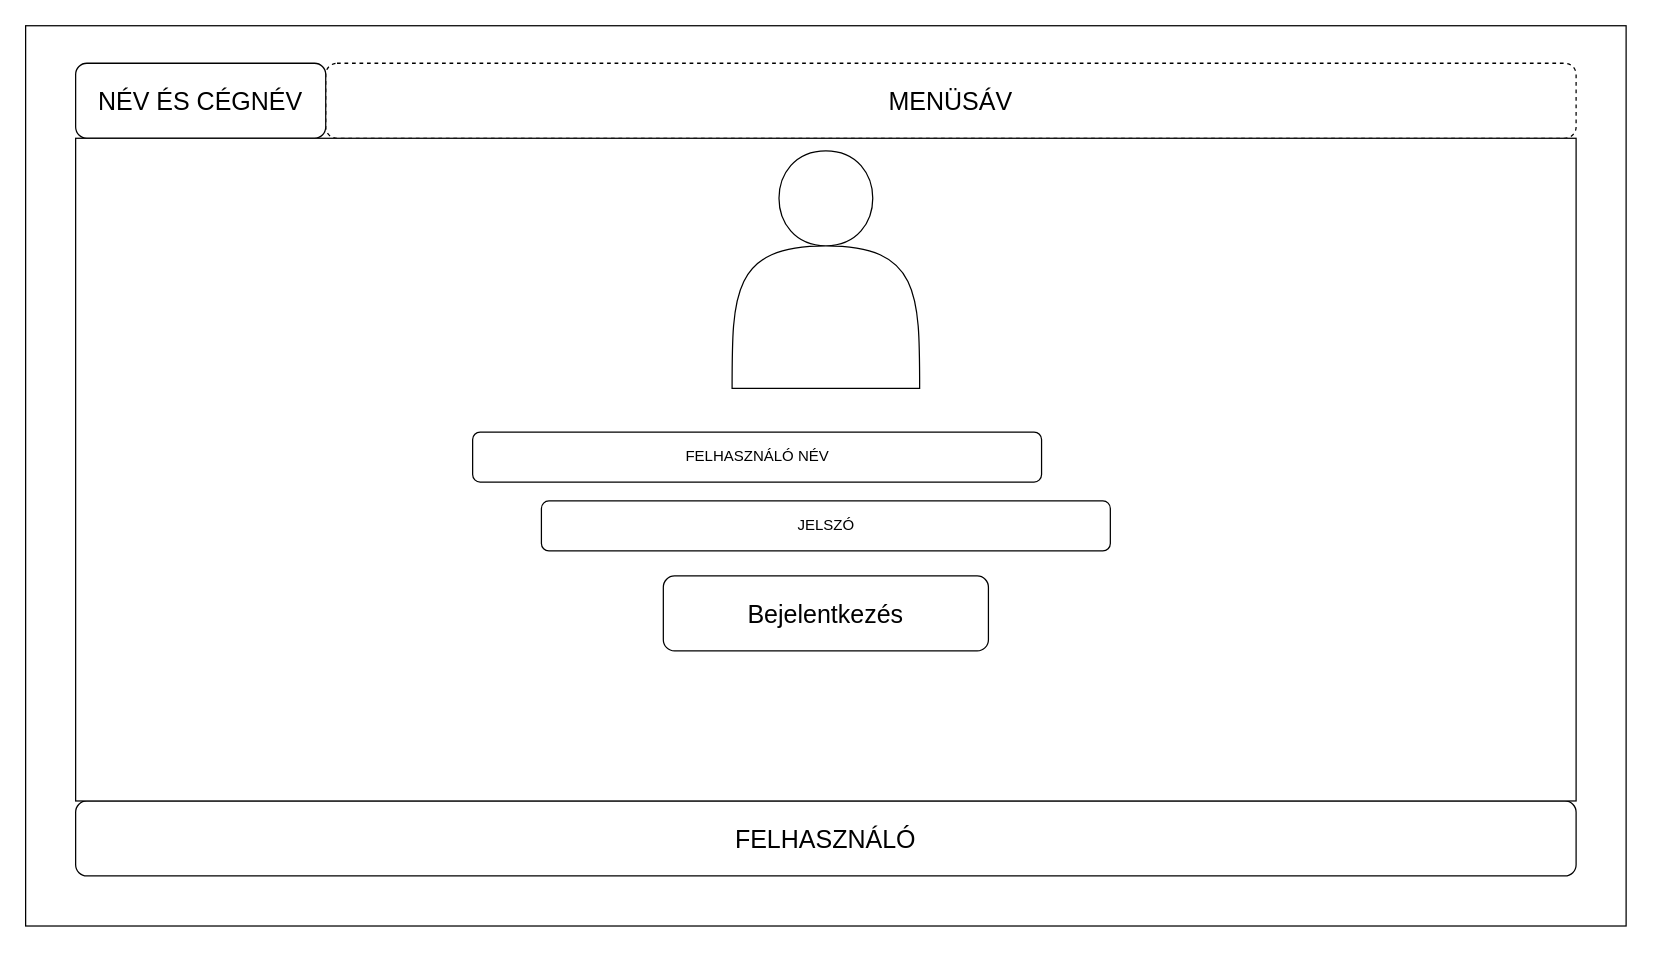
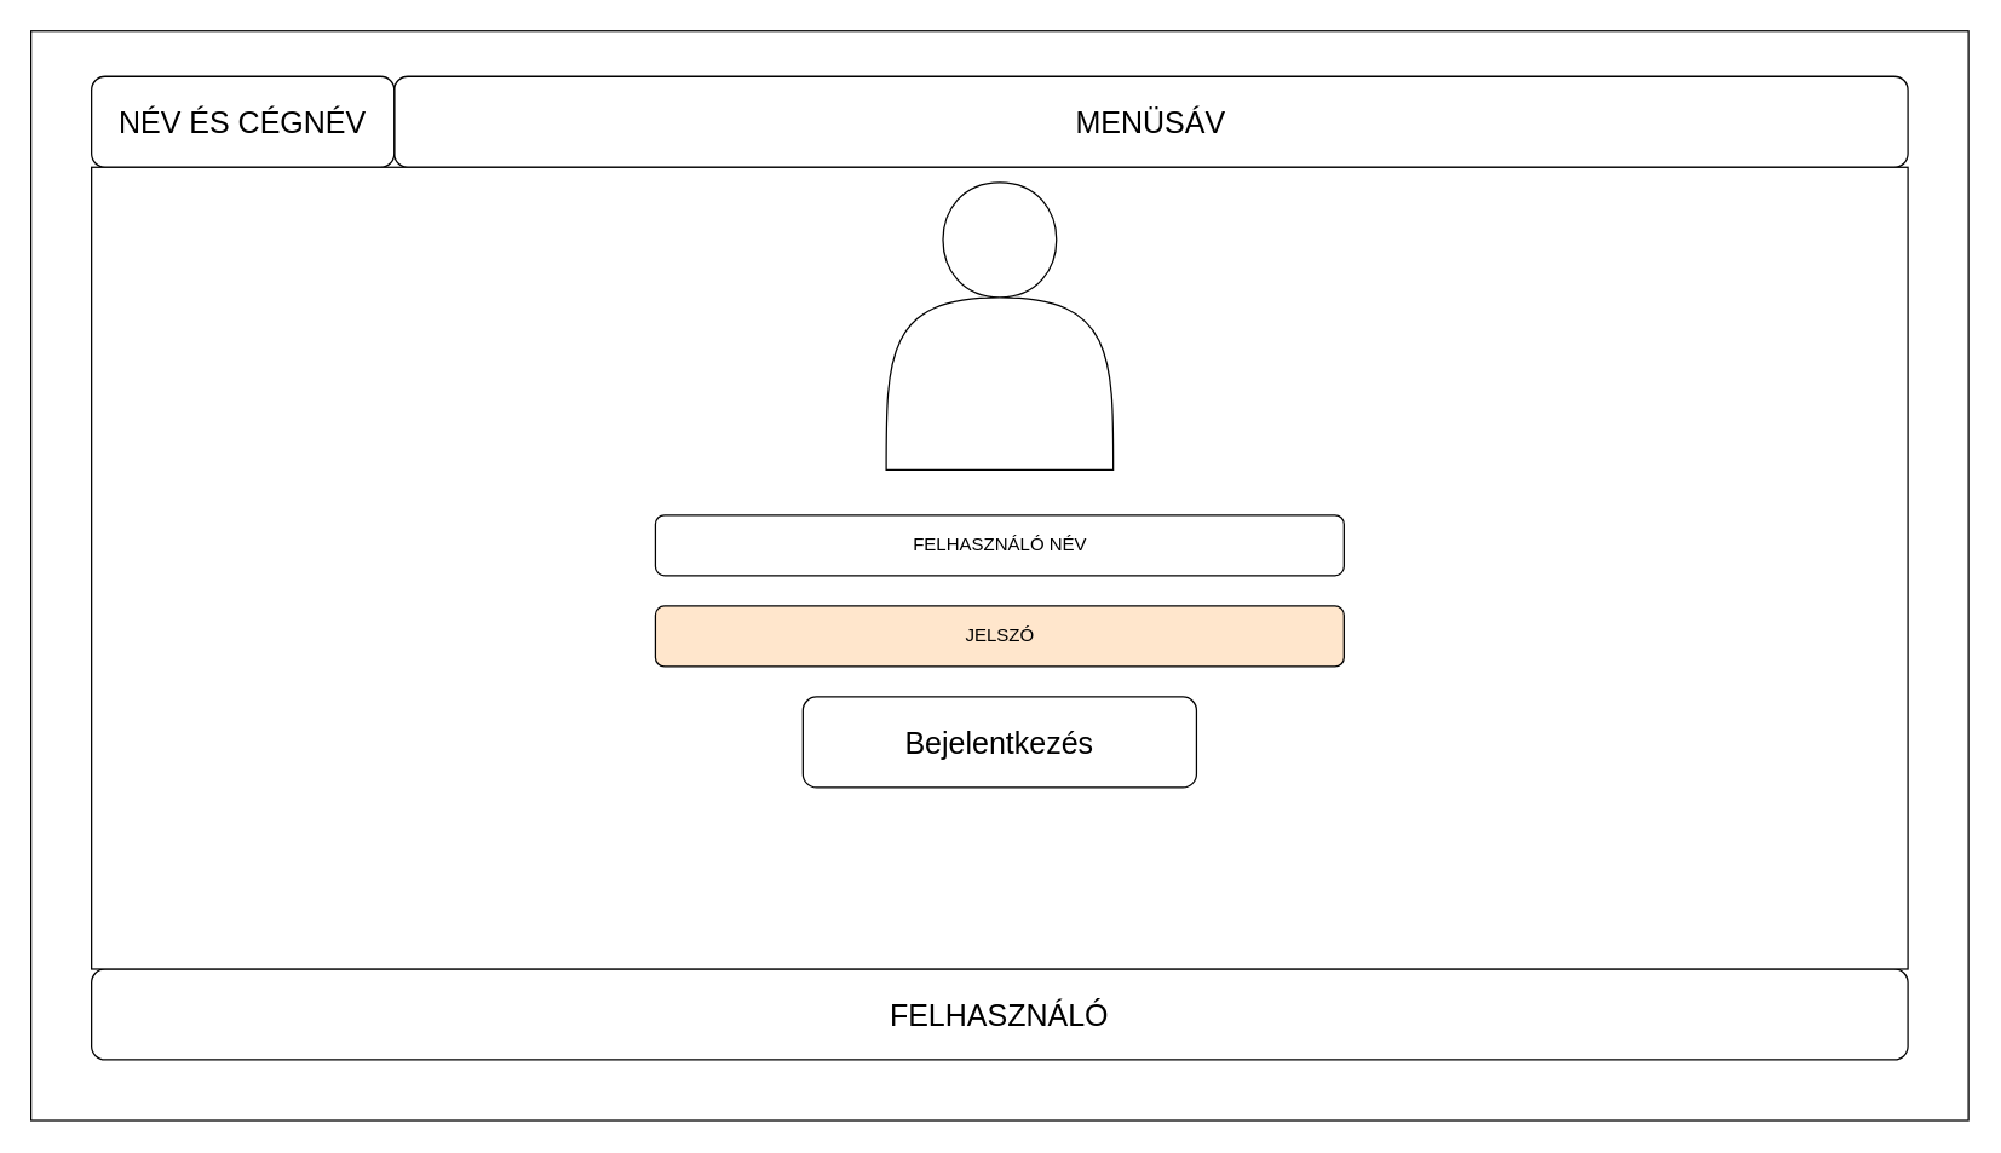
  <mxCell id="0" />
  <mxCell id="1" parent="0" />
  <mxCell id="2" value="" style="rounded=0;whiteSpace=wrap;html=1;fontSize=20;" parent="1" vertex="1"><mxGeometry x="20" width="1280" height="720" as="geometry" y="20" /></mxCell>
- <mxCell id="3" value="MENÜSÁV" style="rounded=1;whiteSpace=wrap;html=1;fontSize=20;dashed=1;" parent="1" vertex="1"><mxGeometry x="260" y="50" width="1000" height="60" as="geometry" /></mxCell>
+ <mxCell id="3" value="MENÜSÁV" style="rounded=1;whiteSpace=wrap;html=1;fontSize=20;" parent="1" vertex="1"><mxGeometry x="260" y="50" width="1000" height="60" as="geometry" /></mxCell>
  <mxCell id="4" value="FELHASZNÁLÓ" style="rounded=1;whiteSpace=wrap;html=1;fontSize=20;" parent="1" vertex="1"><mxGeometry x="60" y="640" width="1200" height="60" as="geometry" /></mxCell>
  <mxCell id="5" value="NÉV ÉS CÉGNÉV" style="rounded=1;whiteSpace=wrap;html=1;fontSize=20;" parent="1" vertex="1"><mxGeometry x="60" y="50" width="200" height="60" as="geometry" /></mxCell>
  <mxCell id="6" value="" style="rounded=0;whiteSpace=wrap;html=1;fontSize=20;" parent="1" vertex="1"><mxGeometry x="60" y="110" width="1200" height="530" as="geometry" /></mxCell>
  <mxCell id="7" value="Bejelentkezés" style="rounded=1;whiteSpace=wrap;html=1;fontSize=20;" parent="1" vertex="1"><mxGeometry x="530" y="460" width="260" height="60" as="geometry" /></mxCell>
- <mxCell id="8" value="FELHASZNÁLÓ NÉV" style="rounded=1;whiteSpace=wrap;html=1;" parent="1" vertex="1"><mxGeometry x="377.5" y="345" width="455" height="40" as="geometry" /></mxCell>
+ <mxCell id="8" value="FELHASZNÁLÓ NÉV" style="rounded=1;whiteSpace=wrap;html=1;" parent="1" vertex="1"><mxGeometry x="432.5" y="340" width="455" height="40" as="geometry" /></mxCell>
  <mxCell id="9" value="" style="shape=actor;whiteSpace=wrap;html=1;" parent="1" vertex="1"><mxGeometry x="585" y="120" width="150" height="190" as="geometry" /></mxCell>
- <mxCell id="10" value="JELSZÓ" style="rounded=1;whiteSpace=wrap;html=1;" parent="1" vertex="1"><mxGeometry x="432.5" y="400" width="455" height="40" as="geometry" /></mxCell>
+ <mxCell id="10" value="JELSZÓ" style="rounded=1;whiteSpace=wrap;html=1;fillColor=#ffe6cc;" parent="1" vertex="1"><mxGeometry x="432.5" y="400" width="455" height="40" as="geometry" /></mxCell>
